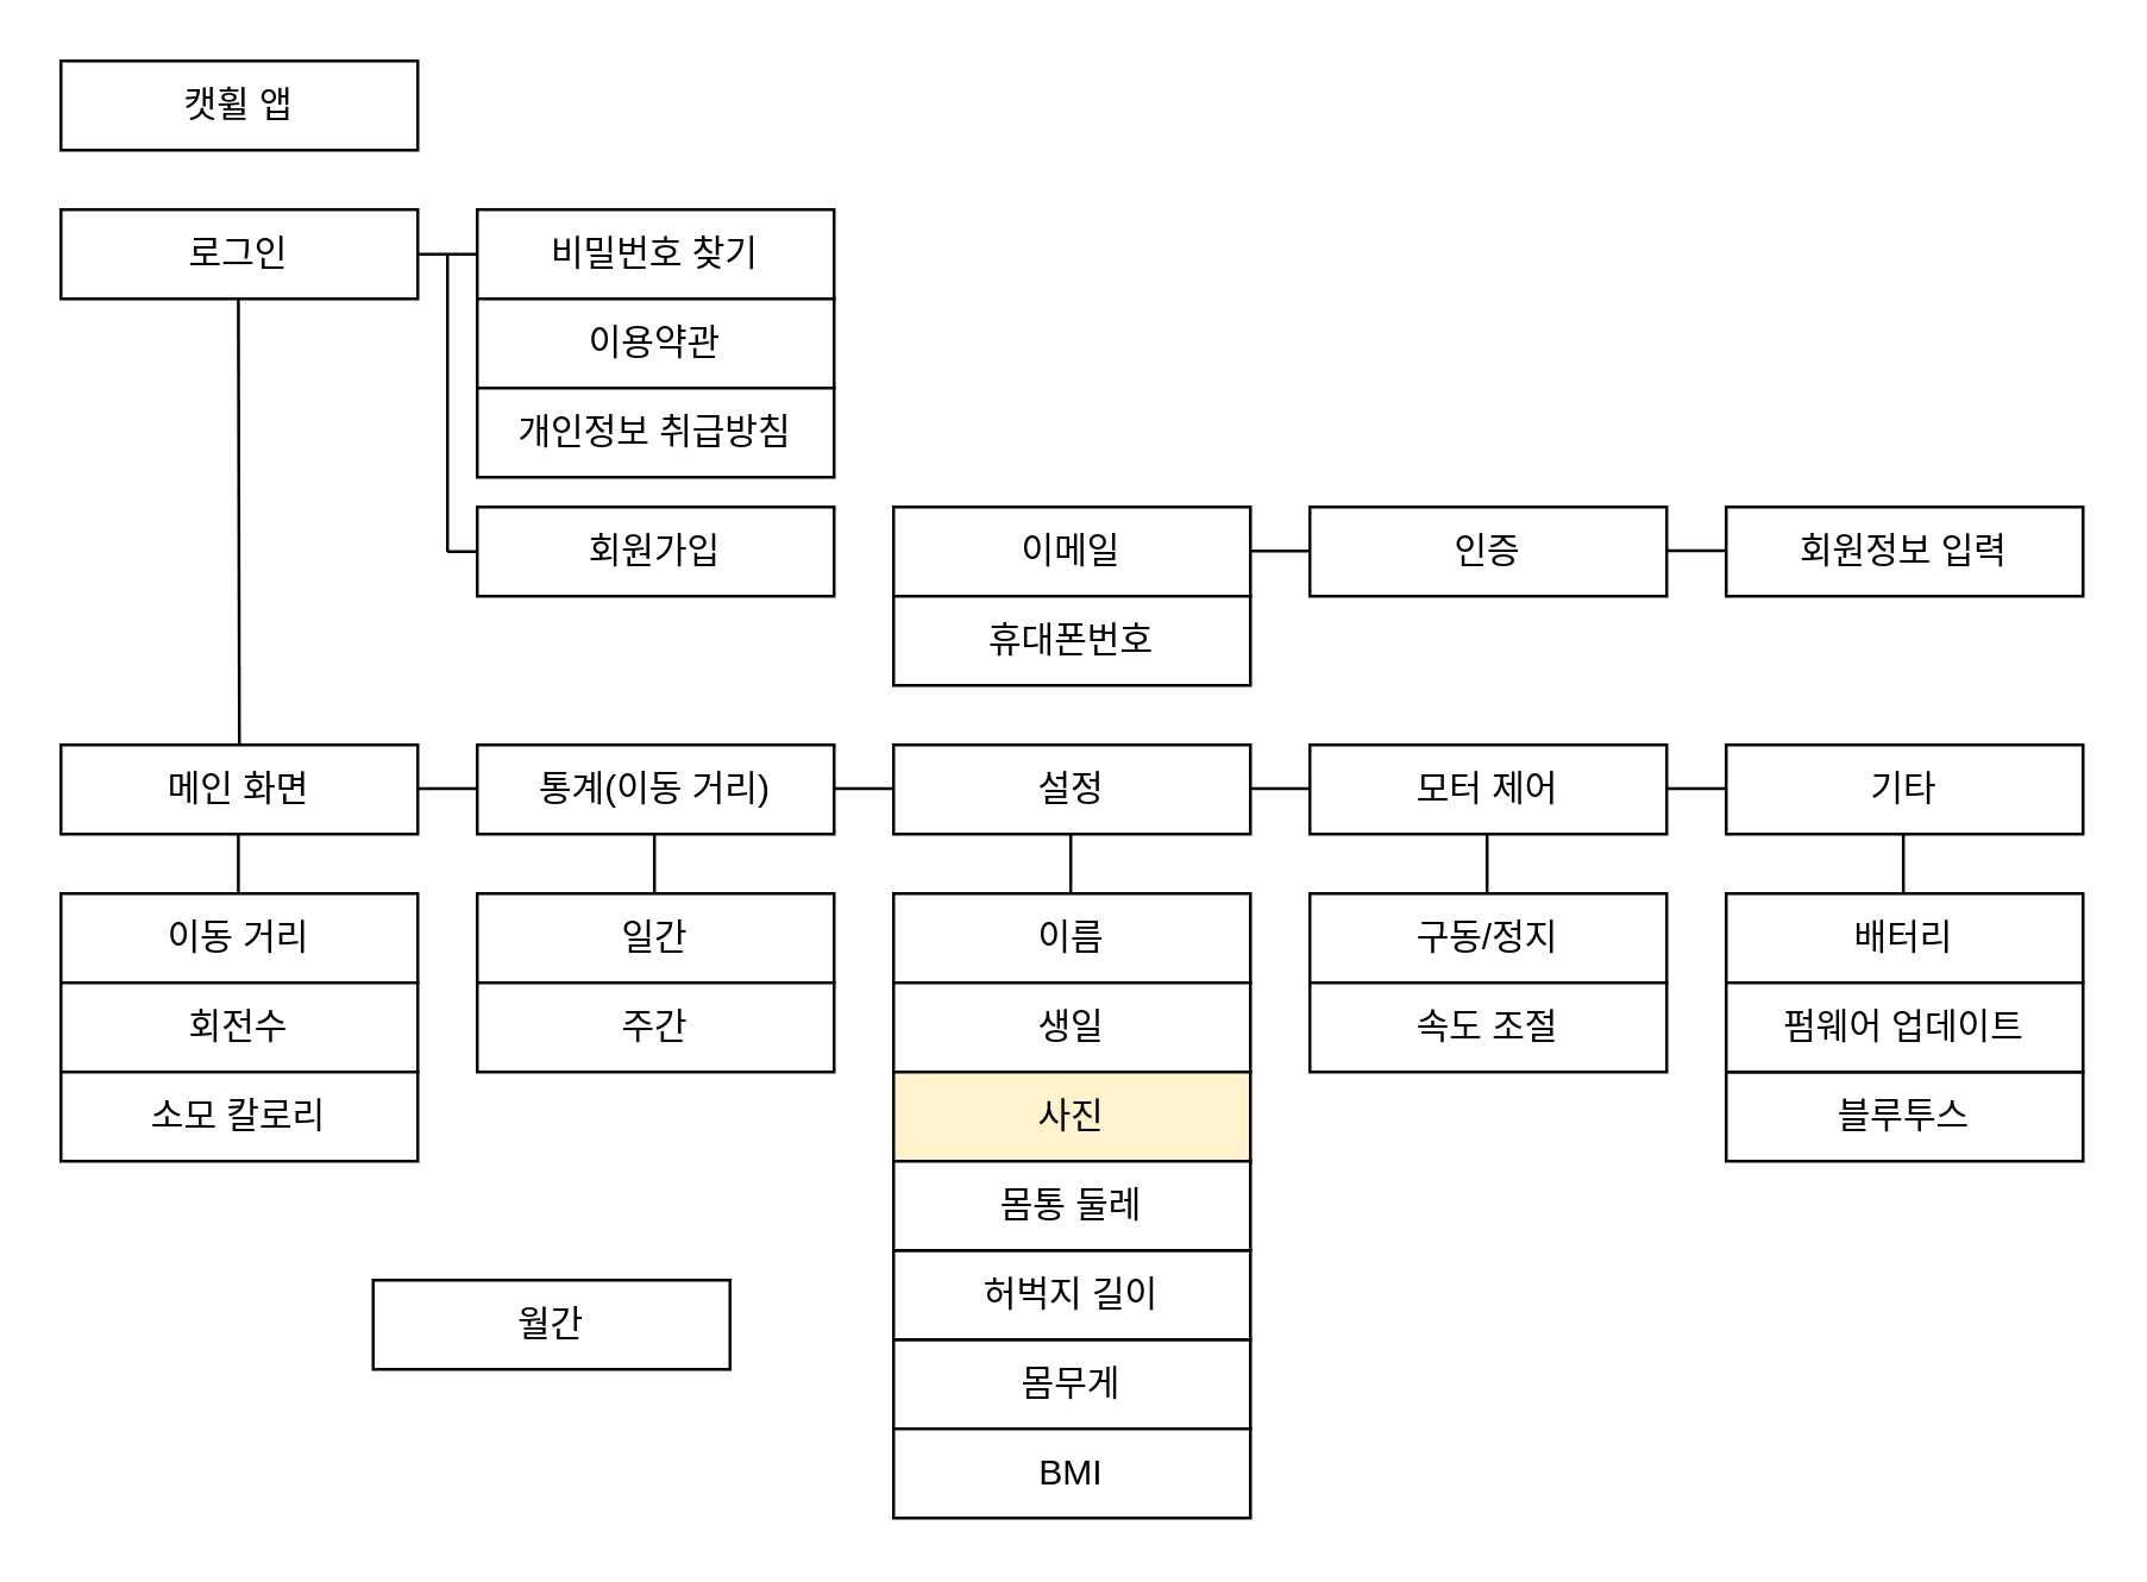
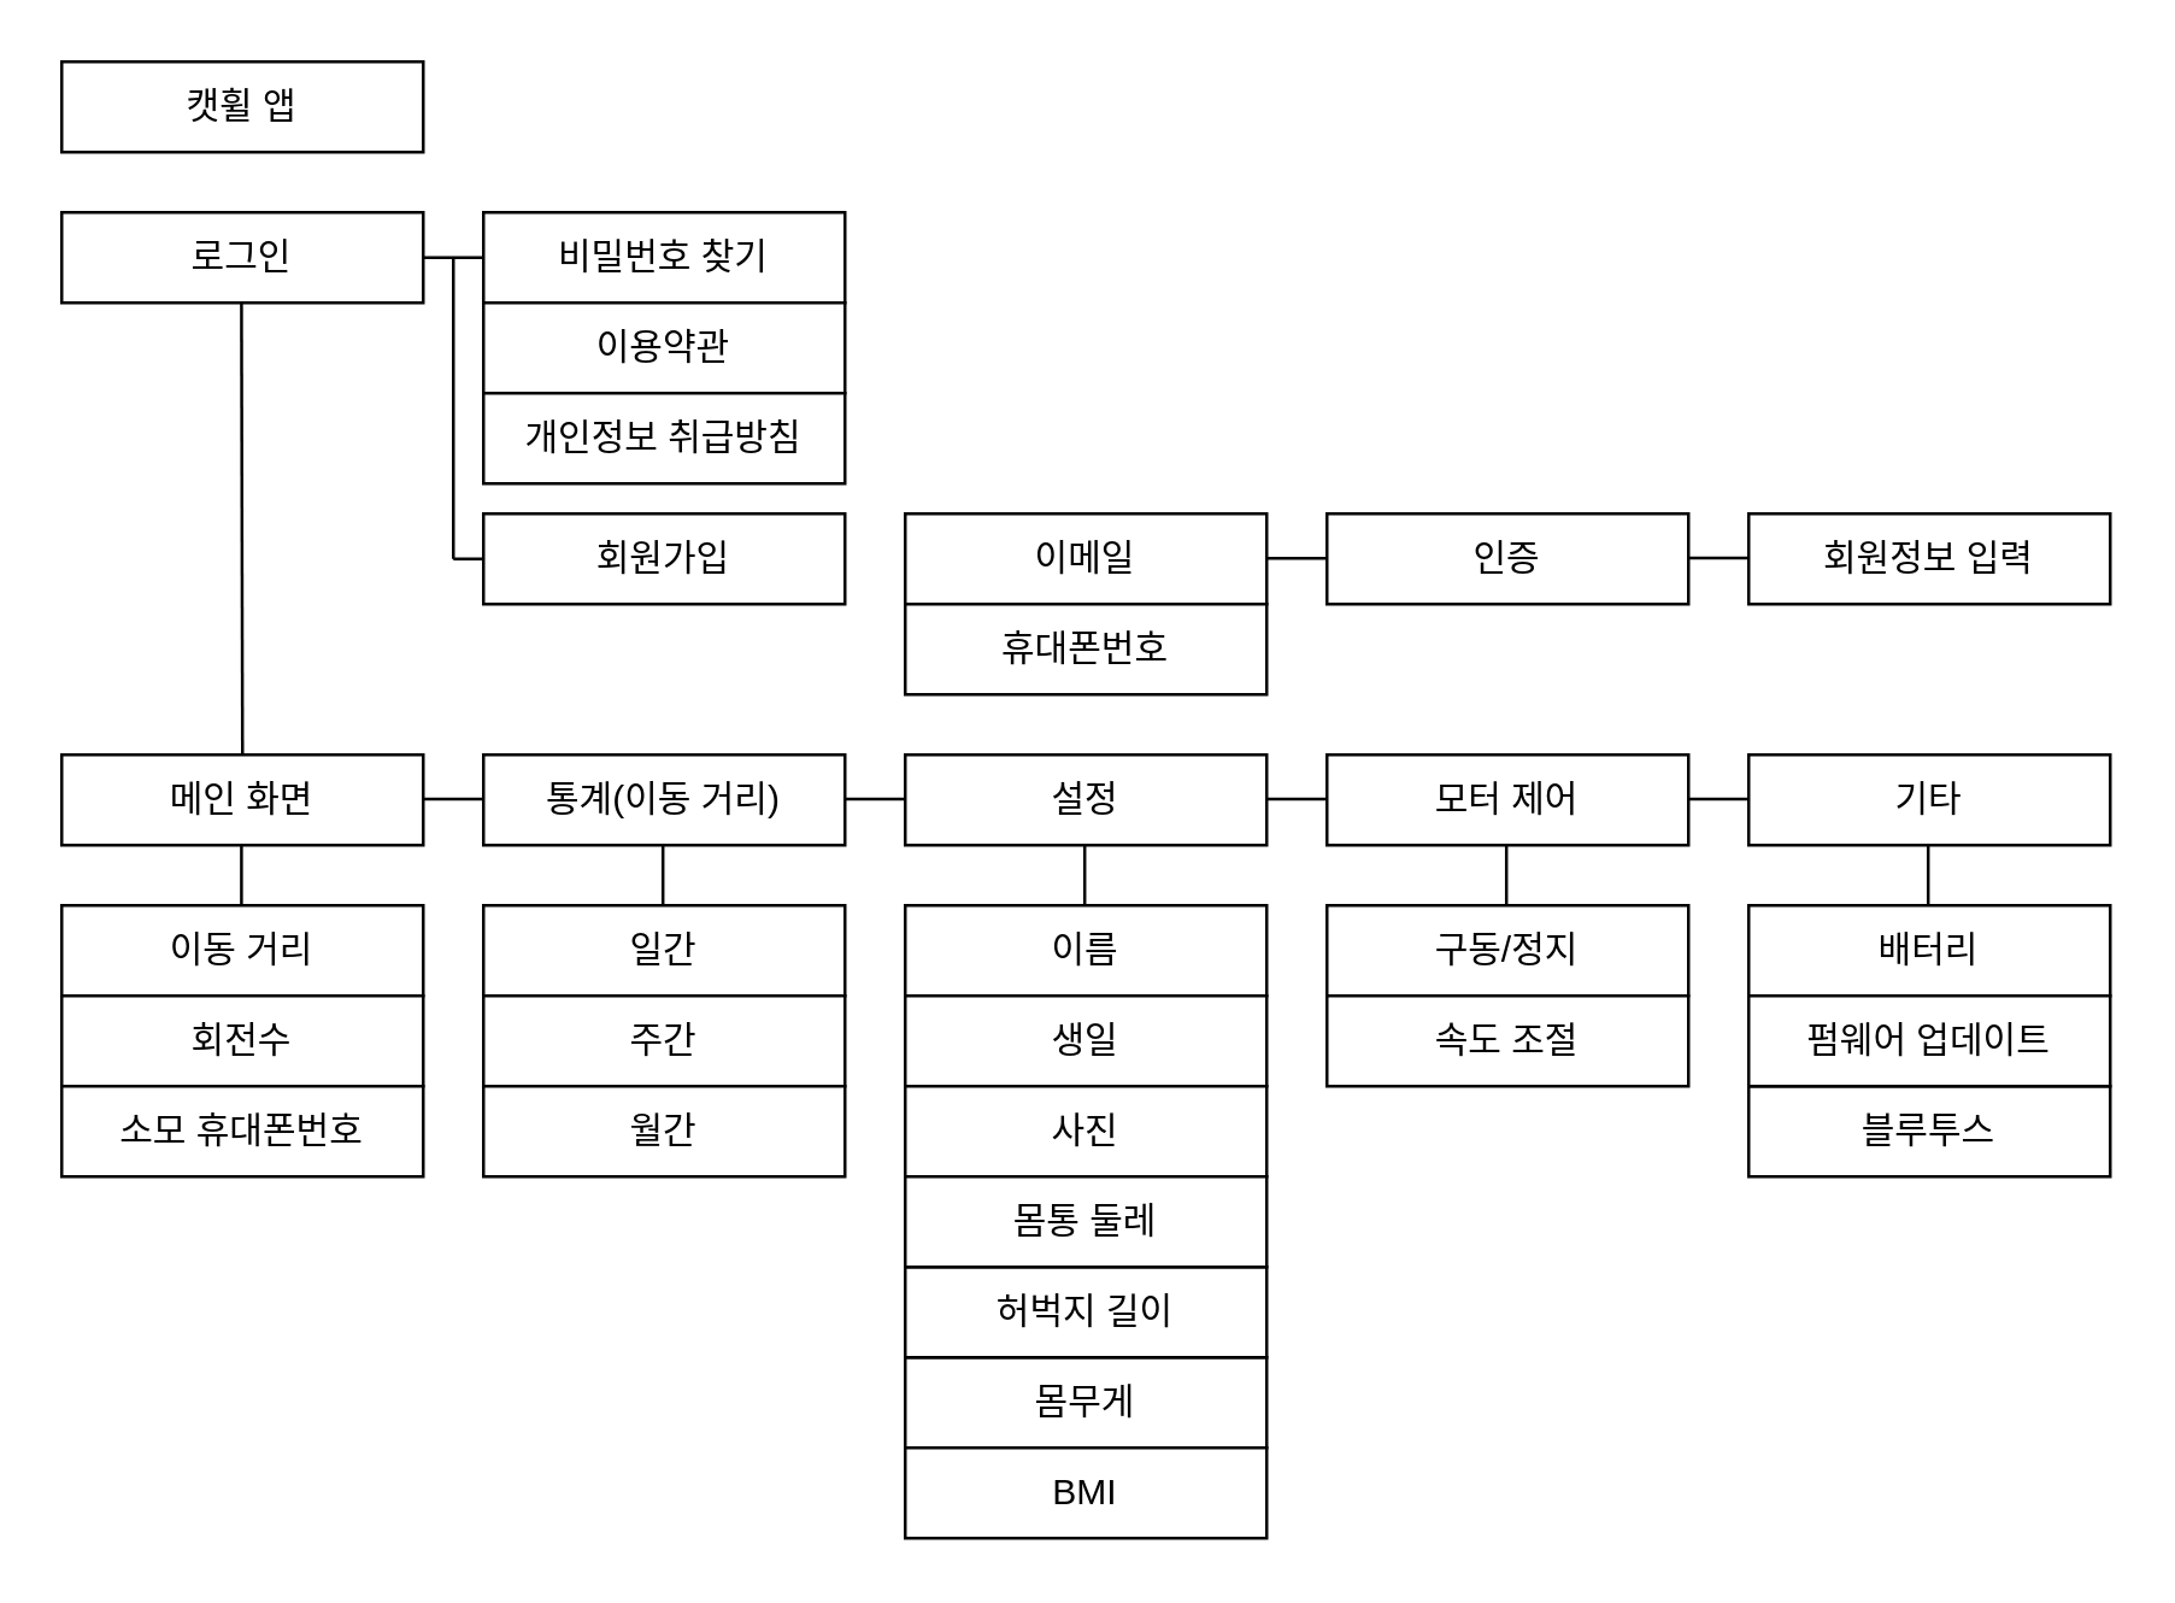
  <mxCell id="0" />
  <mxCell id="1" parent="0" />
  <mxCell id="2" value="캣휠 앱" style="rounded=0;whiteSpace=wrap;html=1;" vertex="1" parent="1"><mxGeometry x="20" y="20" width="120" height="30" as="geometry" /></mxCell>
  <mxCell id="3" value="로그인" style="rounded=0;whiteSpace=wrap;html=1;" vertex="1" parent="1"><mxGeometry x="20" y="70" width="120" height="30" as="geometry" /></mxCell>
  <mxCell id="4" value="메인 화면" style="rounded=0;whiteSpace=wrap;html=1;" vertex="1" parent="1"><mxGeometry x="20" y="250" width="120" height="30" as="geometry" /></mxCell>
  <mxCell id="5" value="비밀번호 찾기" style="rounded=0;whiteSpace=wrap;html=1;" vertex="1" parent="1"><mxGeometry x="160" y="70" width="120" height="30" as="geometry" /></mxCell>
  <mxCell id="6" value="" style="endArrow=none;html=1;rounded=0;entryX=1;entryY=0.5;entryDx=0;entryDy=0;" edge="1" parent="1" target="3"><mxGeometry width="50" height="50" relative="1" as="geometry"><mxPoint x="160" y="85" as="sourcePoint" /><mxPoint x="210" y="180" as="targetPoint" /></mxGeometry></mxCell>
  <mxCell id="7" value="이용약관" style="rounded=0;whiteSpace=wrap;html=1;" vertex="1" parent="1"><mxGeometry x="160" y="100" width="120" height="30" as="geometry" /></mxCell>
  <mxCell id="8" value="개인정보 취급방침" style="rounded=0;whiteSpace=wrap;html=1;" vertex="1" parent="1"><mxGeometry x="160" y="130" width="120" height="30" as="geometry" /></mxCell>
  <mxCell id="9" value="회원가입" style="rounded=0;whiteSpace=wrap;html=1;" vertex="1" parent="1"><mxGeometry x="160" y="170" width="120" height="30" as="geometry" /></mxCell>
  <mxCell id="10" value="이메일" style="rounded=0;whiteSpace=wrap;html=1;" vertex="1" parent="1"><mxGeometry x="300" y="170" width="120" height="30" as="geometry" /></mxCell>
  <mxCell id="11" value="휴대폰번호" style="rounded=0;whiteSpace=wrap;html=1;" vertex="1" parent="1"><mxGeometry x="300" y="200" width="120" height="30" as="geometry" /></mxCell>
  <mxCell id="12" value="인증" style="rounded=0;whiteSpace=wrap;html=1;" vertex="1" parent="1"><mxGeometry x="440" y="170" width="120" height="30" as="geometry" /></mxCell>
  <mxCell id="13" value="" style="endArrow=none;html=1;rounded=0;entryX=1;entryY=0.5;entryDx=0;entryDy=0;exitX=0;exitY=0.5;exitDx=0;exitDy=0;" edge="1" parent="1"><mxGeometry width="50" height="50" relative="1" as="geometry"><mxPoint x="440" y="184.83" as="sourcePoint" /><mxPoint x="420" y="184.83" as="targetPoint" /></mxGeometry></mxCell>
  <mxCell id="14" value="" style="endArrow=none;html=1;rounded=0;entryX=1;entryY=0.5;entryDx=0;entryDy=0;exitX=0;exitY=0.5;exitDx=0;exitDy=0;" edge="1" parent="1"><mxGeometry width="50" height="50" relative="1" as="geometry"><mxPoint x="580" y="184.71" as="sourcePoint" /><mxPoint x="560" y="184.71" as="targetPoint" /></mxGeometry></mxCell>
  <mxCell id="15" value="회원정보 입력" style="rounded=0;whiteSpace=wrap;html=1;" vertex="1" parent="1"><mxGeometry x="580" y="170" width="120" height="30" as="geometry" /></mxCell>
  <mxCell id="16" value="" style="endArrow=none;html=1;rounded=0;entryX=0.5;entryY=1;entryDx=0;entryDy=0;exitX=0.5;exitY=0;exitDx=0;exitDy=0;" edge="1" parent="1" source="4"><mxGeometry width="50" height="50" relative="1" as="geometry"><mxPoint x="79.66" y="120" as="sourcePoint" /><mxPoint x="79.66" y="100" as="targetPoint" /></mxGeometry></mxCell>
  <mxCell id="17" value="" style="endArrow=none;html=1;rounded=0;entryX=0.5;entryY=1;entryDx=0;entryDy=0;exitX=0.5;exitY=0;exitDx=0;exitDy=0;" edge="1" parent="1"><mxGeometry width="50" height="50" relative="1" as="geometry"><mxPoint x="79.66" y="300" as="sourcePoint" /><mxPoint x="79.66" y="280" as="targetPoint" /></mxGeometry></mxCell>
  <mxCell id="18" value="이동 거리" style="rounded=0;whiteSpace=wrap;html=1;" vertex="1" parent="1"><mxGeometry x="20" y="300" width="120" height="30" as="geometry" /></mxCell>
  <mxCell id="19" value="회전수" style="rounded=0;whiteSpace=wrap;html=1;" vertex="1" parent="1"><mxGeometry x="20" y="330" width="120" height="30" as="geometry" /></mxCell>
- <mxCell id="20" value="소모 칼로리" style="rounded=0;whiteSpace=wrap;html=1;" vertex="1" parent="1"><mxGeometry x="20" y="360" width="120" height="30" as="geometry" /></mxCell>
+ <mxCell id="20" value="소모 휴대폰번호" style="rounded=0;whiteSpace=wrap;html=1;" vertex="1" parent="1"><mxGeometry x="20" y="360" width="120" height="30" as="geometry" /></mxCell>
  <mxCell id="21" value="통계(이동 거리)" style="rounded=0;whiteSpace=wrap;html=1;" vertex="1" parent="1"><mxGeometry x="160" y="250" width="120" height="30" as="geometry" /></mxCell>
  <mxCell id="22" value="" style="endArrow=none;html=1;rounded=0;entryX=1;entryY=0.5;entryDx=0;entryDy=0;exitX=0;exitY=0.5;exitDx=0;exitDy=0;" edge="1" parent="1"><mxGeometry width="50" height="50" relative="1" as="geometry"><mxPoint x="160" y="264.66" as="sourcePoint" /><mxPoint x="140" y="264.66" as="targetPoint" /></mxGeometry></mxCell>
  <mxCell id="23" value="" style="endArrow=none;html=1;rounded=0;entryX=1;entryY=0.5;entryDx=0;entryDy=0;exitX=0;exitY=0.5;exitDx=0;exitDy=0;" edge="1" parent="1"><mxGeometry width="50" height="50" relative="1" as="geometry"><mxPoint x="300" y="264.66" as="sourcePoint" /><mxPoint x="280" y="264.66" as="targetPoint" /></mxGeometry></mxCell>
  <mxCell id="24" value="설정" style="rounded=0;whiteSpace=wrap;html=1;" vertex="1" parent="1"><mxGeometry x="300" y="250" width="120" height="30" as="geometry" /></mxCell>
  <mxCell id="25" value="" style="endArrow=none;html=1;rounded=0;entryX=1;entryY=0.5;entryDx=0;entryDy=0;exitX=0;exitY=0.5;exitDx=0;exitDy=0;" edge="1" parent="1"><mxGeometry width="50" height="50" relative="1" as="geometry"><mxPoint x="440" y="264.66" as="sourcePoint" /><mxPoint x="420" y="264.66" as="targetPoint" /></mxGeometry></mxCell>
  <mxCell id="26" value="모터 제어" style="rounded=0;whiteSpace=wrap;html=1;" vertex="1" parent="1"><mxGeometry x="440" y="250" width="120" height="30" as="geometry" /></mxCell>
  <mxCell id="27" value="" style="endArrow=none;html=1;rounded=0;entryX=1;entryY=0.5;entryDx=0;entryDy=0;exitX=0;exitY=0.5;exitDx=0;exitDy=0;" edge="1" parent="1"><mxGeometry width="50" height="50" relative="1" as="geometry"><mxPoint x="580" y="264.66" as="sourcePoint" /><mxPoint x="560" y="264.66" as="targetPoint" /></mxGeometry></mxCell>
  <mxCell id="28" value="기타" style="rounded=0;whiteSpace=wrap;html=1;" vertex="1" parent="1"><mxGeometry x="580" y="250" width="120" height="30" as="geometry" /></mxCell>
  <mxCell id="29" value="일간" style="rounded=0;whiteSpace=wrap;html=1;" vertex="1" parent="1"><mxGeometry x="160" y="300" width="120" height="30" as="geometry" /></mxCell>
  <mxCell id="30" value="주간" style="rounded=0;whiteSpace=wrap;html=1;" vertex="1" parent="1"><mxGeometry x="160" y="330" width="120" height="30" as="geometry" /></mxCell>
- <mxCell id="31" value="월간" style="rounded=0;whiteSpace=wrap;html=1;" vertex="1" parent="1"><mxGeometry x="125" y="430" width="120" height="30" as="geometry" /></mxCell>
+ <mxCell id="31" value="월간" style="rounded=0;whiteSpace=wrap;html=1;" vertex="1" parent="1"><mxGeometry x="160" y="360" width="120" height="30" as="geometry" /></mxCell>
  <mxCell id="32" value="" style="endArrow=none;html=1;rounded=0;entryX=0.5;entryY=1;entryDx=0;entryDy=0;exitX=0.5;exitY=0;exitDx=0;exitDy=0;" edge="1" parent="1"><mxGeometry width="50" height="50" relative="1" as="geometry"><mxPoint x="219.58" y="300" as="sourcePoint" /><mxPoint x="219.58" y="280" as="targetPoint" /></mxGeometry></mxCell>
  <mxCell id="33" value="이름" style="rounded=0;whiteSpace=wrap;html=1;" vertex="1" parent="1"><mxGeometry x="300" y="300" width="120" height="30" as="geometry" /></mxCell>
  <mxCell id="34" value="생일" style="rounded=0;whiteSpace=wrap;html=1;" vertex="1" parent="1"><mxGeometry x="300" y="330" width="120" height="30" as="geometry" /></mxCell>
- <mxCell id="35" value="사진" style="rounded=0;whiteSpace=wrap;html=1;fillColor=#fff2cc;" vertex="1" parent="1"><mxGeometry x="300" y="360" width="120" height="30" as="geometry" /></mxCell>
+ <mxCell id="35" value="사진" style="rounded=0;whiteSpace=wrap;html=1;" vertex="1" parent="1"><mxGeometry x="300" y="360" width="120" height="30" as="geometry" /></mxCell>
  <mxCell id="36" value="몸무게" style="rounded=0;whiteSpace=wrap;html=1;" vertex="1" parent="1"><mxGeometry x="300" y="450" width="120" height="30" as="geometry" /></mxCell>
  <mxCell id="37" value="허벅지 길이" style="rounded=0;whiteSpace=wrap;html=1;" vertex="1" parent="1"><mxGeometry x="300" y="420" width="120" height="30" as="geometry" /></mxCell>
  <mxCell id="38" value="몸통 둘레" style="rounded=0;whiteSpace=wrap;html=1;" vertex="1" parent="1"><mxGeometry x="300" y="390" width="120" height="30" as="geometry" /></mxCell>
  <mxCell id="39" value="BMI" style="rounded=0;whiteSpace=wrap;html=1;" vertex="1" parent="1"><mxGeometry x="300" y="480" width="120" height="30" as="geometry" /></mxCell>
  <mxCell id="40" value="구동/정지" style="rounded=0;whiteSpace=wrap;html=1;" vertex="1" parent="1"><mxGeometry x="440" y="300" width="120" height="30" as="geometry" /></mxCell>
  <mxCell id="41" value="속도 조절" style="rounded=0;whiteSpace=wrap;html=1;" vertex="1" parent="1"><mxGeometry x="440" y="330" width="120" height="30" as="geometry" /></mxCell>
  <mxCell id="42" value="블루투스" style="rounded=0;whiteSpace=wrap;html=1;" vertex="1" parent="1"><mxGeometry x="580" y="360" width="120" height="30" as="geometry" /></mxCell>
  <mxCell id="43" value="배터리" style="rounded=0;whiteSpace=wrap;html=1;" vertex="1" parent="1"><mxGeometry x="580" y="300" width="120" height="30" as="geometry" /></mxCell>
  <mxCell id="44" value="펌웨어 업데이트" style="rounded=0;whiteSpace=wrap;html=1;" vertex="1" parent="1"><mxGeometry x="580" y="330" width="120" height="30" as="geometry" /></mxCell>
  <mxCell id="45" value="" style="endArrow=none;html=1;rounded=0;entryX=0.5;entryY=1;entryDx=0;entryDy=0;exitX=0.5;exitY=0;exitDx=0;exitDy=0;" edge="1" parent="1"><mxGeometry width="50" height="50" relative="1" as="geometry"><mxPoint x="359.58" y="300" as="sourcePoint" /><mxPoint x="359.58" y="280" as="targetPoint" /></mxGeometry></mxCell>
  <mxCell id="46" value="" style="endArrow=none;html=1;rounded=0;entryX=0.5;entryY=1;entryDx=0;entryDy=0;exitX=0.5;exitY=0;exitDx=0;exitDy=0;" edge="1" parent="1"><mxGeometry width="50" height="50" relative="1" as="geometry"><mxPoint x="499.58" y="300" as="sourcePoint" /><mxPoint x="499.58" y="280" as="targetPoint" /></mxGeometry></mxCell>
  <mxCell id="47" value="" style="endArrow=none;html=1;rounded=0;entryX=0.5;entryY=1;entryDx=0;entryDy=0;exitX=0.5;exitY=0;exitDx=0;exitDy=0;" edge="1" parent="1"><mxGeometry width="50" height="50" relative="1" as="geometry"><mxPoint x="639.58" y="300" as="sourcePoint" /><mxPoint x="639.58" y="280" as="targetPoint" /></mxGeometry></mxCell>
  <mxCell id="48" value="" style="endArrow=none;html=1;rounded=0;" edge="1" parent="1"><mxGeometry width="50" height="50" relative="1" as="geometry"><mxPoint x="150" y="185" as="sourcePoint" /><mxPoint x="150" y="85" as="targetPoint" /></mxGeometry></mxCell>
  <mxCell id="49" value="" style="endArrow=none;html=1;rounded=0;exitX=0;exitY=0.5;exitDx=0;exitDy=0;" edge="1" parent="1" source="9"><mxGeometry width="50" height="50" relative="1" as="geometry"><mxPoint x="130" y="184.76" as="sourcePoint" /><mxPoint x="150" y="185" as="targetPoint" /></mxGeometry></mxCell>
